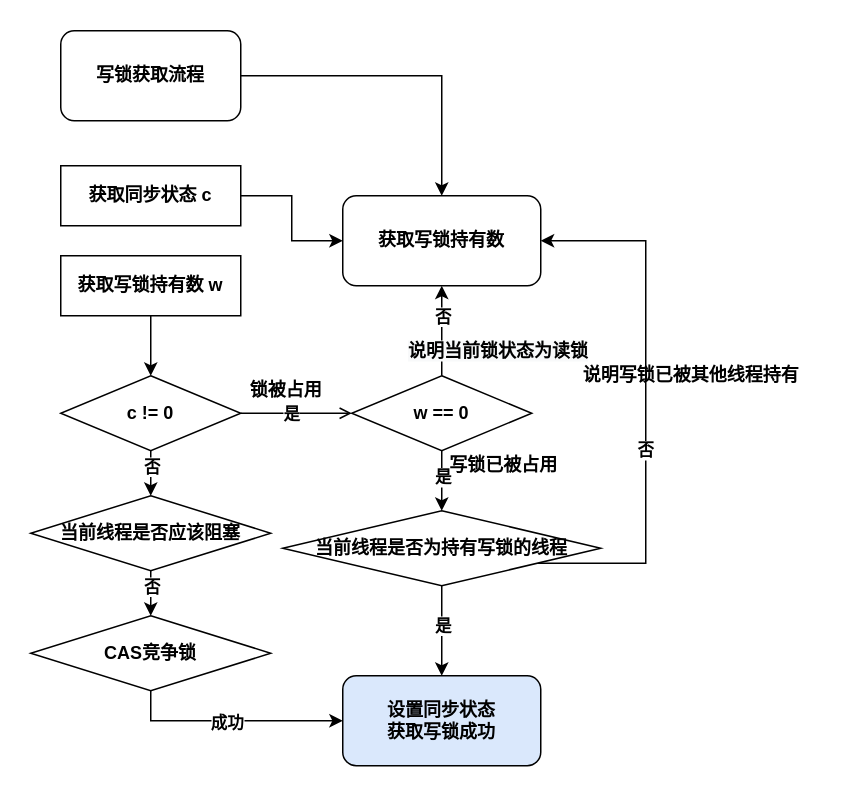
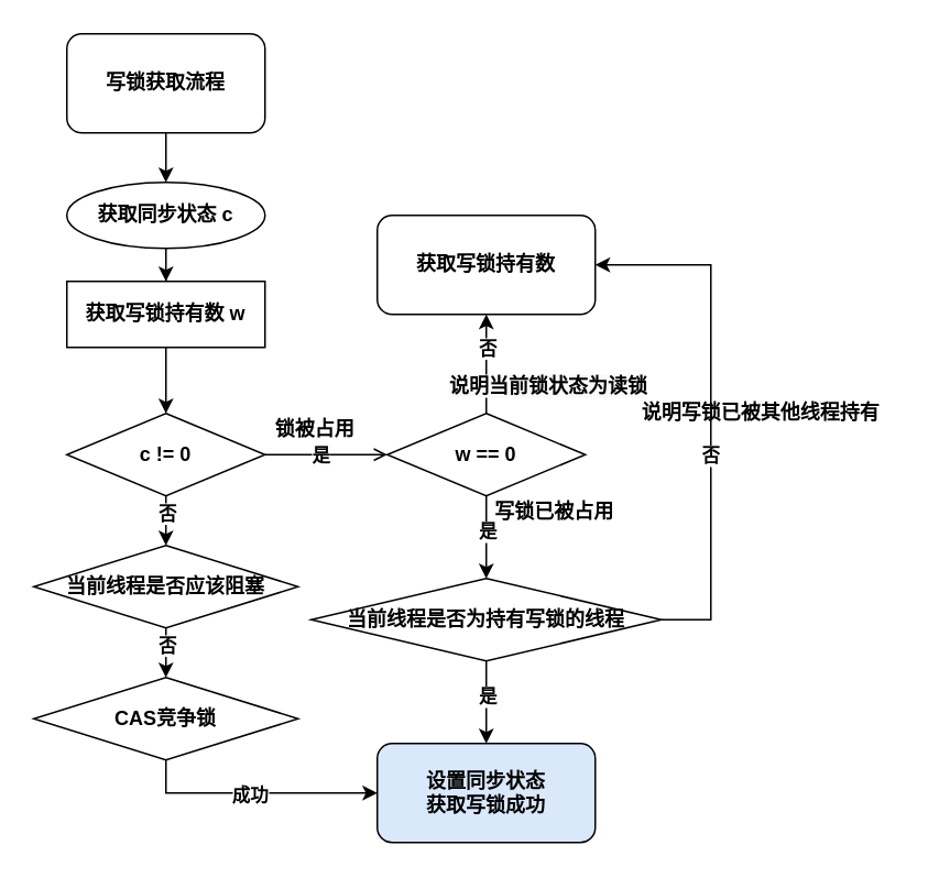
  <mxCell id="0" />
  <mxCell id="1" parent="0" />
- <mxCell id="2" value="" style="edgeStyle=orthogonalEdgeStyle;rounded=0;orthogonalLoop=1;jettySize=auto;html=1;" edge="1" parent="1" source="3" target="24"><mxGeometry relative="1" as="geometry" /></mxCell>
+ <mxCell id="2" value="" style="edgeStyle=orthogonalEdgeStyle;rounded=0;orthogonalLoop=1;jettySize=auto;html=1;" edge="1" parent="1" source="3" target="5"><mxGeometry relative="1" as="geometry" /></mxCell>
  <mxCell id="3" value="&lt;b&gt;写锁获取流程&lt;/b&gt;" style="rounded=1;whiteSpace=wrap;html=1;" vertex="1" parent="1"><mxGeometry x="40" y="20" width="120" height="60" as="geometry" /></mxCell>
- <mxCell id="4" value="" style="edgeStyle=orthogonalEdgeStyle;rounded=0;orthogonalLoop=1;jettySize=auto;html=1;" edge="1" parent="1" source="5" target="24"><mxGeometry relative="1" as="geometry" /></mxCell>
- <mxCell id="5" value="&lt;b&gt;获取同步状态 c&lt;/b&gt;" style="rounded=0;whiteSpace=wrap;html=1;" vertex="1" parent="1"><mxGeometry x="40" y="110" width="120" height="40" as="geometry" /></mxCell>
+ <mxCell id="4" value="" style="edgeStyle=orthogonalEdgeStyle;rounded=0;orthogonalLoop=1;jettySize=auto;html=1;" edge="1" parent="1" source="5" target="7"><mxGeometry relative="1" as="geometry" /></mxCell>
+ <mxCell id="5" value="&lt;b&gt;获取同步状态 c&lt;/b&gt;" style="ellipse;whiteSpace=wrap;html=1;" vertex="1" parent="1"><mxGeometry x="40" y="110" width="120" height="40" as="geometry" /></mxCell>
  <mxCell id="6" value="" style="edgeStyle=orthogonalEdgeStyle;rounded=0;orthogonalLoop=1;jettySize=auto;html=1;" edge="1" parent="1" source="7" target="12"><mxGeometry relative="1" as="geometry" /></mxCell>
  <mxCell id="7" value="&lt;b&gt;获取写锁持有数 w&lt;/b&gt;" style="rounded=0;whiteSpace=wrap;html=1;" vertex="1" parent="1"><mxGeometry x="40" y="170" width="120" height="40" as="geometry" /></mxCell>
  <mxCell id="8" value="" style="edgeStyle=orthogonalEdgeStyle;rounded=0;orthogonalLoop=1;jettySize=auto;html=1;endArrow=open;" edge="1" parent="1" source="12" target="17"><mxGeometry relative="1" as="geometry" /></mxCell>
  <mxCell id="9" value="&lt;b&gt;是&lt;/b&gt;" style="edgeLabel;html=1;align=center;verticalAlign=middle;resizable=0;points=[];" vertex="1" connectable="0" parent="8"><mxGeometry x="-0.108" relative="1" as="geometry"><mxPoint as="offset" /></mxGeometry></mxCell>
  <mxCell id="10" value="" style="edgeStyle=orthogonalEdgeStyle;rounded=0;orthogonalLoop=1;jettySize=auto;html=1;" edge="1" parent="1" source="12" target="31"><mxGeometry relative="1" as="geometry" /></mxCell>
  <mxCell id="11" value="&lt;b&gt;否&lt;/b&gt;" style="edgeLabel;html=1;align=center;verticalAlign=middle;resizable=0;points=[];" vertex="1" connectable="0" parent="10"><mxGeometry x="-0.649" relative="1" as="geometry"><mxPoint y="1" as="offset" /></mxGeometry></mxCell>
  <mxCell id="12" value="&lt;b&gt;c != 0&lt;/b&gt;" style="rhombus;whiteSpace=wrap;html=1;" vertex="1" parent="1"><mxGeometry x="40" y="250" width="120" height="50" as="geometry" /></mxCell>
  <mxCell id="13" value="" style="edgeStyle=orthogonalEdgeStyle;rounded=0;orthogonalLoop=1;jettySize=auto;html=1;" edge="1" parent="1" source="17" target="23"><mxGeometry relative="1" as="geometry" /></mxCell>
  <mxCell id="14" value="&lt;b&gt;是&lt;/b&gt;" style="edgeLabel;html=1;align=center;verticalAlign=middle;resizable=0;points=[];" vertex="1" connectable="0" parent="13"><mxGeometry x="-0.144" relative="1" as="geometry"><mxPoint as="offset" /></mxGeometry></mxCell>
  <mxCell id="15" value="" style="edgeStyle=orthogonalEdgeStyle;rounded=0;orthogonalLoop=1;jettySize=auto;html=1;" edge="1" parent="1" source="17" target="24"><mxGeometry relative="1" as="geometry" /></mxCell>
  <mxCell id="16" value="&lt;b&gt;否&lt;/b&gt;" style="edgeLabel;html=1;align=center;verticalAlign=middle;resizable=0;points=[];" vertex="1" connectable="0" parent="15"><mxGeometry x="-0.115" relative="1" as="geometry"><mxPoint y="-13" as="offset" /></mxGeometry></mxCell>
  <mxCell id="17" value="&lt;b&gt;w == 0&lt;/b&gt;" style="rhombus;whiteSpace=wrap;html=1;" vertex="1" parent="1"><mxGeometry x="234" y="250" width="120" height="50" as="geometry" /></mxCell>
  <mxCell id="18" value="&lt;b&gt;锁被占用&lt;/b&gt;" style="text;html=1;align=center;verticalAlign=middle;resizable=0;points=[];autosize=1;strokeColor=none;fillColor=none;" vertex="1" parent="1"><mxGeometry x="160" y="250" width="60" height="20" as="geometry" /></mxCell>
  <mxCell id="19" style="edgeStyle=orthogonalEdgeStyle;rounded=0;orthogonalLoop=1;jettySize=auto;html=1;entryX=1;entryY=0.5;entryDx=0;entryDy=0;" edge="1" parent="1" source="23" target="24"><mxGeometry relative="1" as="geometry"><Array as="points"><mxPoint x="430" y="375" /><mxPoint x="430" y="160" /></Array></mxGeometry></mxCell>
  <mxCell id="20" value="&lt;b&gt;否&lt;/b&gt;" style="edgeLabel;html=1;align=center;verticalAlign=middle;resizable=0;points=[];" vertex="1" connectable="0" parent="19"><mxGeometry x="-0.172" y="1" relative="1" as="geometry"><mxPoint as="offset" /></mxGeometry></mxCell>
  <mxCell id="21" value="" style="edgeStyle=orthogonalEdgeStyle;rounded=0;orthogonalLoop=1;jettySize=auto;html=1;" edge="1" parent="1" source="23" target="28"><mxGeometry relative="1" as="geometry" /></mxCell>
  <mxCell id="22" value="&lt;b&gt;是&lt;/b&gt;" style="edgeLabel;html=1;align=center;verticalAlign=middle;resizable=0;points=[];" vertex="1" connectable="0" parent="21"><mxGeometry x="-0.149" relative="1" as="geometry"><mxPoint as="offset" /></mxGeometry></mxCell>
- <mxCell id="23" value="&lt;b&gt;当前线程是否为持有写锁的线程&lt;/b&gt;" style="rhombus;whiteSpace=wrap;html=1;" vertex="1" parent="1"><mxGeometry x="188" y="340" width="212" height="50" as="geometry" /></mxCell>
+ <mxCell id="23" value="&lt;b&gt;当前线程是否为持有写锁的线程&lt;/b&gt;" style="rhombus;whiteSpace=wrap;html=1;" vertex="1" parent="1"><mxGeometry x="188" y="350" width="212" height="50" as="geometry" /></mxCell>
  <mxCell id="24" value="&lt;b&gt;获取写锁持有数&lt;/b&gt;" style="rounded=1;whiteSpace=wrap;html=1;" vertex="1" parent="1"><mxGeometry x="228" y="130" width="132" height="60" as="geometry" /></mxCell>
  <mxCell id="25" value="&lt;b&gt;写锁已被占用&lt;/b&gt;" style="text;html=1;align=center;verticalAlign=middle;resizable=0;points=[];autosize=1;strokeColor=none;fillColor=none;" vertex="1" parent="1"><mxGeometry x="290" y="300" width="90" height="20" as="geometry" /></mxCell>
  <mxCell id="26" value="&lt;b style=&quot;color: rgb(0, 0, 0); font-family: Helvetica; font-size: 12px; font-style: normal; font-variant-ligatures: normal; font-variant-caps: normal; letter-spacing: normal; orphans: 2; text-align: center; text-indent: 0px; text-transform: none; widows: 2; word-spacing: 0px; -webkit-text-stroke-width: 0px; background-color: rgb(248, 249, 250); text-decoration-thickness: initial; text-decoration-style: initial; text-decoration-color: initial;&quot;&gt;说明当前锁状态为读锁&lt;br&gt;&lt;/b&gt;" style="text;whiteSpace=wrap;html=1;" vertex="1" parent="1"><mxGeometry x="270" y="220" width="150" height="30" as="geometry" /></mxCell>
  <mxCell id="27" value="&lt;b&gt;说明写锁已被其他线程持有&lt;/b&gt;" style="text;html=1;align=center;verticalAlign=middle;resizable=0;points=[];autosize=1;strokeColor=none;fillColor=none;" vertex="1" parent="1"><mxGeometry x="380" y="240" width="160" height="20" as="geometry" /></mxCell>
  <mxCell id="28" value="&lt;b&gt;设置同步状态&lt;br&gt;获取写锁成功&lt;/b&gt;" style="rounded=1;whiteSpace=wrap;html=1;fillColor=#dae8fc;" vertex="1" parent="1"><mxGeometry x="228" y="450" width="132" height="60" as="geometry" /></mxCell>
  <mxCell id="29" value="" style="edgeStyle=orthogonalEdgeStyle;rounded=0;orthogonalLoop=1;jettySize=auto;html=1;" edge="1" parent="1" source="31" target="34"><mxGeometry relative="1" as="geometry" /></mxCell>
  <mxCell id="30" value="&lt;b&gt;否&lt;/b&gt;" style="edgeLabel;html=1;align=center;verticalAlign=middle;resizable=0;points=[];" vertex="1" connectable="0" parent="29"><mxGeometry x="-0.746" relative="1" as="geometry"><mxPoint y="4" as="offset" /></mxGeometry></mxCell>
  <mxCell id="31" value="&lt;b&gt;当前线程是否应该阻塞&lt;/b&gt;" style="rhombus;whiteSpace=wrap;html=1;" vertex="1" parent="1"><mxGeometry x="20" y="330" width="160" height="50" as="geometry" /></mxCell>
  <mxCell id="32" style="edgeStyle=orthogonalEdgeStyle;rounded=0;orthogonalLoop=1;jettySize=auto;html=1;entryX=0;entryY=0.5;entryDx=0;entryDy=0;" edge="1" parent="1" source="34" target="28"><mxGeometry relative="1" as="geometry"><Array as="points"><mxPoint x="100" y="480" /></Array></mxGeometry></mxCell>
  <mxCell id="33" value="&lt;b&gt;成功&lt;/b&gt;" style="edgeLabel;html=1;align=center;verticalAlign=middle;resizable=0;points=[];" vertex="1" connectable="0" parent="32"><mxGeometry x="-0.054" y="-1" relative="1" as="geometry"><mxPoint as="offset" /></mxGeometry></mxCell>
  <mxCell id="34" value="&lt;b&gt;CAS竞争锁&lt;/b&gt;" style="rhombus;whiteSpace=wrap;html=1;" vertex="1" parent="1"><mxGeometry x="20" y="410" width="160" height="50" as="geometry" /></mxCell>
